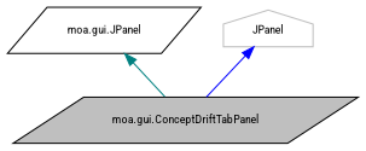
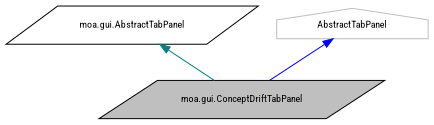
  digraph {
    fontname="Roboto Condensed"
    node [color=black fillcolor=white fontname="Roboto Condensed" fontsize=10 shape=parallelogram style=filled]
    edge [dir=back fontname="Roboto Condensed" fontsize=10 labelfontname=Helvetica labelfontsize=10 style=solid]
    n1 [fillcolor=grey75 fontcolor=black height=0.2 label="moa.gui.ConceptDriftTabPanel" width=0.4]
-   n2 [height=0.2 label="moa.gui.JPanel" width=0.4]
-   n3 [color=grey75 height=0.2 label=JPanel shape=house width=0.4]
+   n2 [height=0.2 label="moa.gui.AbstractTabPanel" width=0.4]
+   n3 [color=grey75 height=0.2 label=AbstractTabPanel shape=house width=0.4]
    n2 -> n1 [color=teal]
    n3 -> n1 [color=blue]
  }
